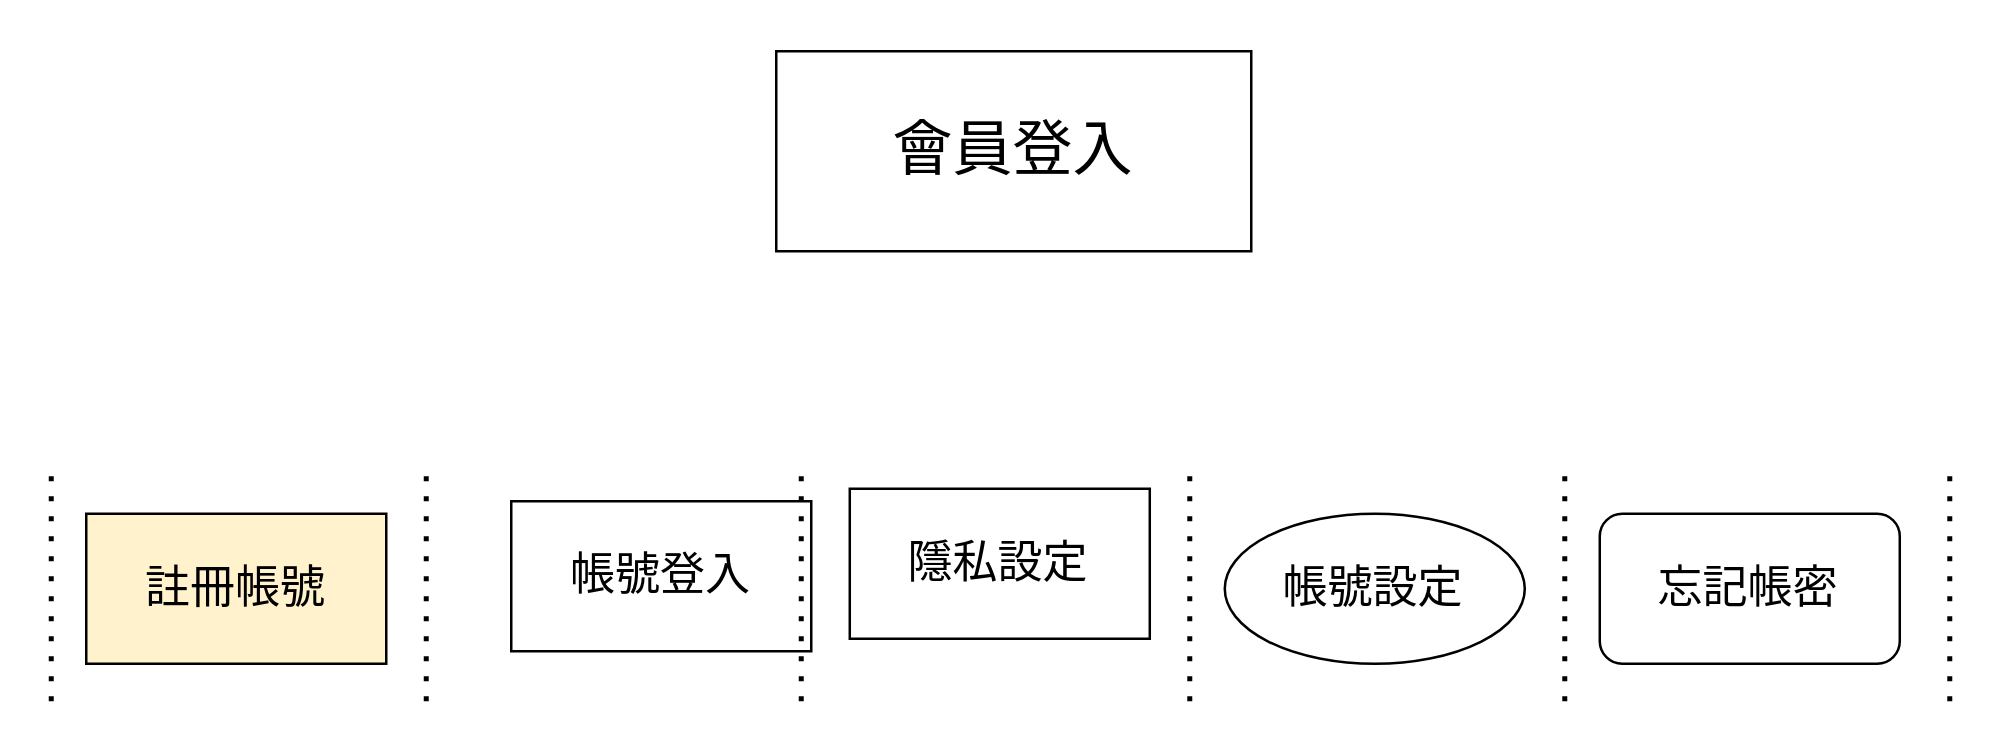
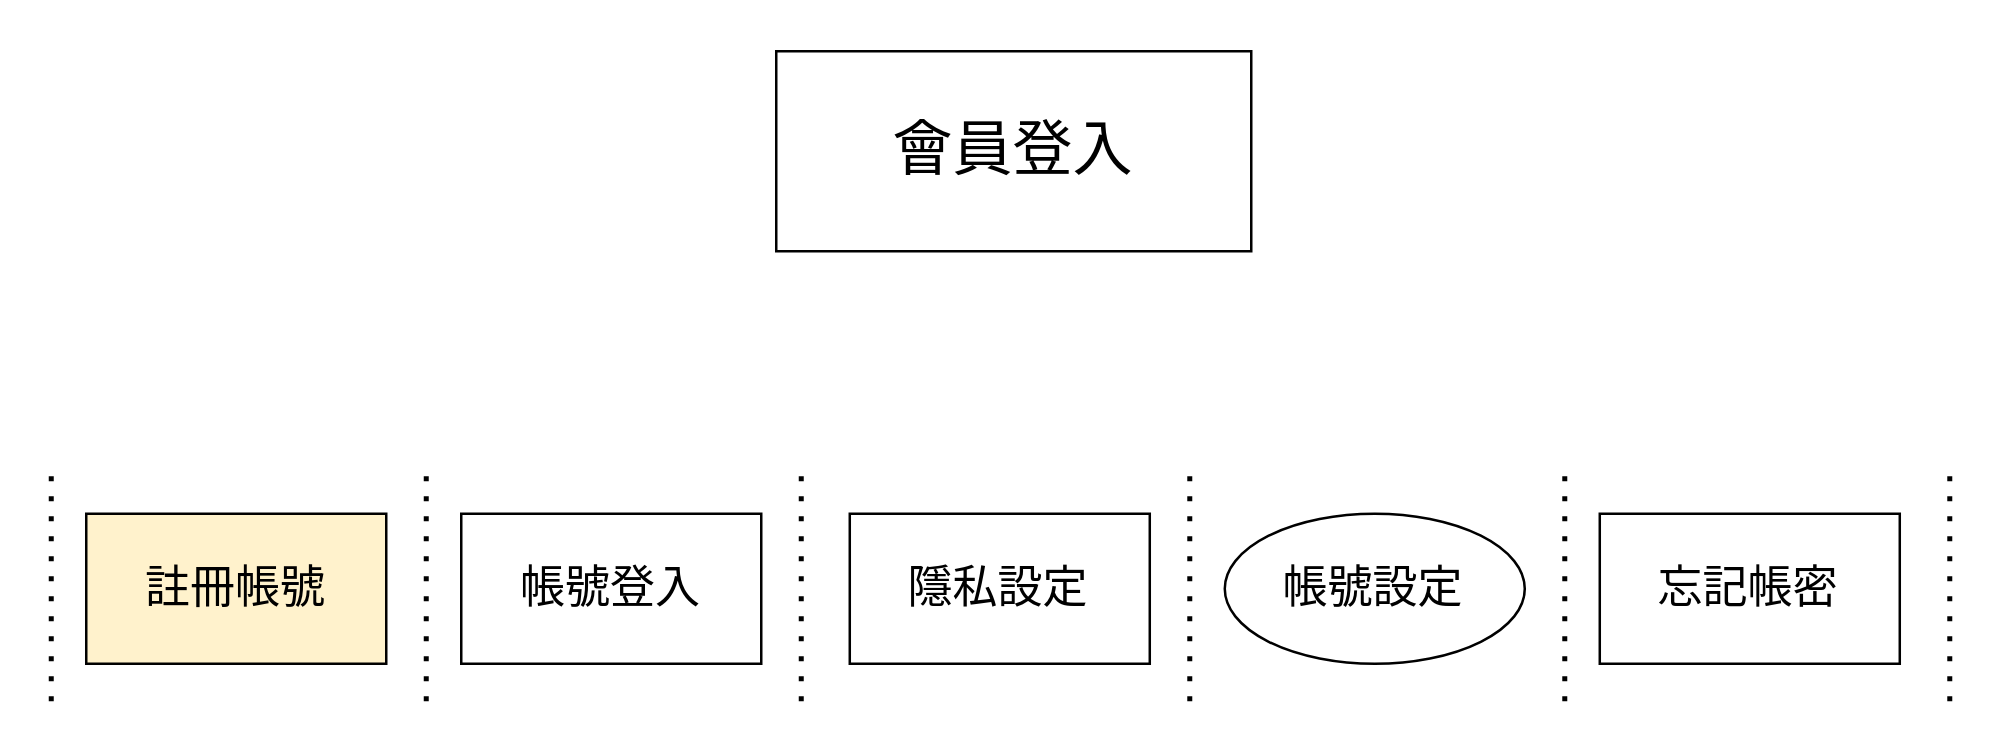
  <mxCell id="0" />
  <mxCell id="1" parent="0" />
  <mxCell id="2" value="&lt;span style=&quot;font-size: 18px&quot;&gt;註冊帳號&lt;/span&gt;" style="rounded=0;whiteSpace=wrap;html=1;fillColor=#fff2cc;" vertex="1" parent="1"><mxGeometry x="34" y="205" width="120" height="60" as="geometry" /></mxCell>
- <mxCell id="3" value="&lt;font style=&quot;font-size: 18px&quot;&gt;帳號登入&lt;/font&gt;" style="rounded=0;whiteSpace=wrap;html=1;" vertex="1" parent="1"><mxGeometry x="204" y="200" width="120" height="60" as="geometry" /></mxCell>
- <mxCell id="4" value="&lt;span style=&quot;font-size: 18px&quot;&gt;隱私設定&lt;/span&gt;" style="rounded=0;whiteSpace=wrap;html=1;" vertex="1" parent="1"><mxGeometry x="339.41" y="195" width="120" height="60" as="geometry" /></mxCell>
+ <mxCell id="3" value="&lt;font style=&quot;font-size: 18px&quot;&gt;帳號登入&lt;/font&gt;" style="rounded=0;whiteSpace=wrap;html=1;" vertex="1" parent="1"><mxGeometry x="184" y="205" width="120" height="60" as="geometry" /></mxCell>
+ <mxCell id="4" value="&lt;span style=&quot;font-size: 18px&quot;&gt;隱私設定&lt;/span&gt;" style="rounded=0;whiteSpace=wrap;html=1;" vertex="1" parent="1"><mxGeometry x="339.41" y="205" width="120" height="60" as="geometry" /></mxCell>
  <mxCell id="5" value="&lt;span style=&quot;font-size: 18px&quot;&gt;帳號設定&lt;/span&gt;" style="ellipse;whiteSpace=wrap;html=1;" vertex="1" parent="1"><mxGeometry x="489.41" y="205" width="120" height="60" as="geometry" /></mxCell>
- <mxCell id="6" value="&lt;span style=&quot;font-size: 18px&quot;&gt;忘記帳密&lt;/span&gt;" style="whiteSpace=wrap;html=1;rounded=1;" vertex="1" parent="1"><mxGeometry x="639.41" y="205" width="120" height="60" as="geometry" /></mxCell>
+ <mxCell id="6" value="&lt;span style=&quot;font-size: 18px&quot;&gt;忘記帳密&lt;/span&gt;" style="rounded=0;whiteSpace=wrap;html=1;" vertex="1" parent="1"><mxGeometry x="639.41" y="205" width="120" height="60" as="geometry" /></mxCell>
  <mxCell id="7" value="&lt;span style=&quot;font-size: 24px&quot;&gt;會員登入&lt;/span&gt;" style="rounded=0;whiteSpace=wrap;html=1;" vertex="1" parent="1"><mxGeometry x="310" y="20" width="190" height="80" as="geometry" /></mxCell>
  <mxCell id="8" value="" style="endArrow=none;dashed=1;html=1;dashPattern=1 3;strokeWidth=2;" edge="1" parent="1"><mxGeometry width="50" height="50" relative="1" as="geometry"><mxPoint x="20" y="280" as="sourcePoint" /><mxPoint x="20" y="190" as="targetPoint" /></mxGeometry></mxCell>
  <mxCell id="9" value="" style="endArrow=none;dashed=1;html=1;dashPattern=1 3;strokeWidth=2;" edge="1" parent="1"><mxGeometry width="50" height="50" relative="1" as="geometry"><mxPoint x="475.41" y="280" as="sourcePoint" /><mxPoint x="475.41" y="190" as="targetPoint" /></mxGeometry></mxCell>
  <mxCell id="10" value="" style="endArrow=none;dashed=1;html=1;dashPattern=1 3;strokeWidth=2;" edge="1" parent="1"><mxGeometry width="50" height="50" relative="1" as="geometry"><mxPoint x="320" y="280" as="sourcePoint" /><mxPoint x="320" y="190" as="targetPoint" /></mxGeometry></mxCell>
  <mxCell id="11" value="" style="endArrow=none;dashed=1;html=1;dashPattern=1 3;strokeWidth=2;" edge="1" parent="1"><mxGeometry width="50" height="50" relative="1" as="geometry"><mxPoint x="170" y="280" as="sourcePoint" /><mxPoint x="170" y="190" as="targetPoint" /></mxGeometry></mxCell>
  <mxCell id="12" value="" style="endArrow=none;dashed=1;html=1;dashPattern=1 3;strokeWidth=2;" edge="1" parent="1"><mxGeometry width="50" height="50" relative="1" as="geometry"><mxPoint x="625.41" y="280" as="sourcePoint" /><mxPoint x="625.41" y="190" as="targetPoint" /></mxGeometry></mxCell>
  <mxCell id="13" value="" style="endArrow=none;dashed=1;html=1;dashPattern=1 3;strokeWidth=2;" edge="1" parent="1"><mxGeometry width="50" height="50" relative="1" as="geometry"><mxPoint x="779.41" y="280" as="sourcePoint" /><mxPoint x="779.41" y="190" as="targetPoint" /></mxGeometry></mxCell>
